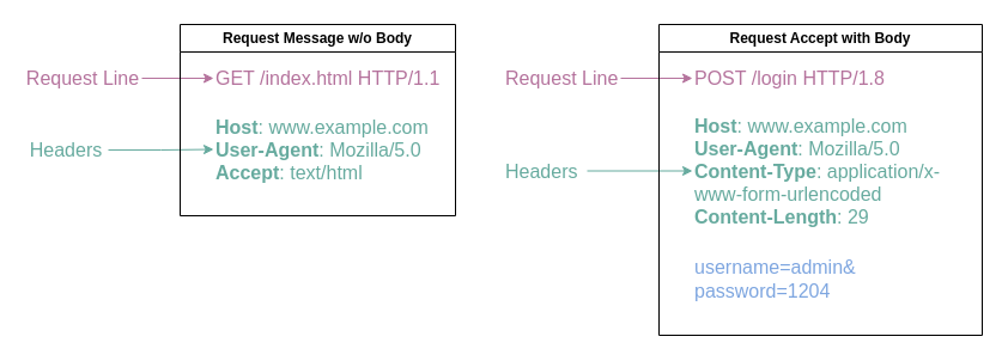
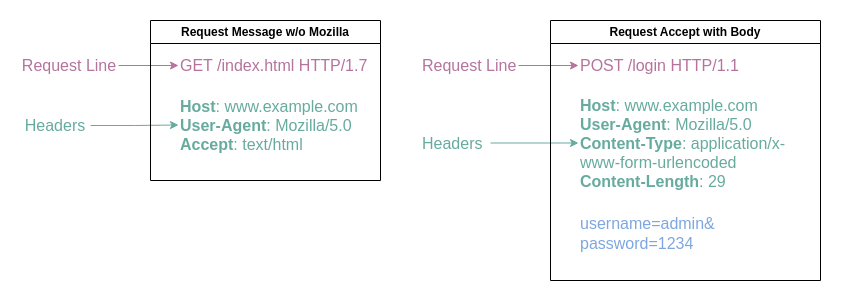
  <mxCell id="0" />
  <mxCell id="1" parent="0" />
  <mxCell id="2" value="" style="group" connectable="0" vertex="1" parent="1"><mxGeometry y="20" width="360" height="160" as="geometry" x="20" /></mxCell>
  <mxCell id="3" value="" style="edgeStyle=orthogonalEdgeStyle;rounded=0;orthogonalLoop=1;jettySize=auto;html=1;entryX=0;entryY=0.5;entryDx=0;entryDy=0;fontColor=#B5739D;strokeColor=#B5739D;" edge="1" parent="2" source="4" target="8"><mxGeometry relative="1" as="geometry"><mxPoint x="177" y="49" as="targetPoint" /></mxGeometry></mxCell>
  <mxCell id="4" value="&lt;font style=&quot;font-size: 16px; color: rgb(181, 115, 157);&quot;&gt;Request Line&lt;/font&gt;" style="text;html=1;align=center;verticalAlign=middle;whiteSpace=wrap;rounded=0;" vertex="1" parent="2"><mxGeometry y="30" width="98" height="30" as="geometry" /></mxCell>
  <mxCell id="5" value="" style="edgeStyle=orthogonalEdgeStyle;rounded=0;orthogonalLoop=1;jettySize=auto;html=1;strokeColor=#67AB9F;entryX=0;entryY=0.5;entryDx=0;entryDy=0;" edge="1" parent="2" source="6" target="9"><mxGeometry relative="1" as="geometry"><mxPoint x="160" y="105" as="targetPoint" /></mxGeometry></mxCell>
  <mxCell id="6" value="&lt;font style=&quot;font-size: 16px; color: rgb(103, 171, 159);&quot;&gt;Headers&lt;/font&gt;" style="text;html=1;align=center;verticalAlign=middle;whiteSpace=wrap;rounded=0;" vertex="1" parent="2"><mxGeometry y="90" width="70" height="30" as="geometry" /></mxCell>
- <mxCell id="7" value="Request Message w/o Body" style="swimlane;whiteSpace=wrap;html=1;" vertex="1" parent="2"><mxGeometry x="130" width="230" height="160" as="geometry"><mxRectangle x="150" y="90" width="190" height="30" as="alternateBounds" /></mxGeometry></mxCell>
- <mxCell id="8" value="&lt;font style=&quot;font-size: 16px; color: rgb(181, 115, 157);&quot;&gt;GET /index.html HTTP/1.1&lt;/font&gt;" style="text;html=1;align=left;verticalAlign=middle;whiteSpace=wrap;rounded=0;labelPosition=center;verticalLabelPosition=middle;" vertex="1" parent="7"><mxGeometry x="28" y="22.5" width="194" height="45" as="geometry" /></mxCell>
+ <mxCell id="7" value="Request Message w/o Mozilla" style="swimlane;whiteSpace=wrap;html=1;" vertex="1" parent="2"><mxGeometry x="130" width="230" height="160" as="geometry"><mxRectangle x="150" y="90" width="190" height="30" as="alternateBounds" /></mxGeometry></mxCell>
+ <mxCell id="8" value="&lt;font style=&quot;font-size: 16px; color: rgb(181, 115, 157);&quot;&gt;GET /index.html HTTP/1.7&lt;/font&gt;" style="text;html=1;align=left;verticalAlign=middle;whiteSpace=wrap;rounded=0;labelPosition=center;verticalLabelPosition=middle;" vertex="1" parent="7"><mxGeometry x="28" y="22.5" width="194" height="45" as="geometry" /></mxCell>
  <mxCell id="9" value="&lt;span style=&quot;color: rgb(103, 171, 159); background-color: transparent; font-size: 16px;&quot;&gt;&lt;b&gt;Host&lt;/b&gt;: www.example.com&lt;br&gt;&lt;/span&gt;&lt;span style=&quot;color: rgb(103, 171, 159); background-color: transparent; font-size: 16px;&quot;&gt;&lt;b&gt;User-Agent&lt;/b&gt;: Mozilla/5.0&lt;br&gt;&lt;/span&gt;&lt;font style=&quot;color: rgb(103, 171, 159); font-size: 16px;&quot;&gt;&lt;b&gt;Accept&lt;/b&gt;: text/html&lt;/font&gt;" style="text;html=1;align=left;verticalAlign=middle;whiteSpace=wrap;rounded=0;" vertex="1" parent="7"><mxGeometry x="28" y="67.5" width="194" height="74" as="geometry" /></mxCell>
  <mxCell id="10" value="" style="group" connectable="0" vertex="1" parent="1"><mxGeometry x="420" y="20" width="400" height="260" as="geometry" /></mxCell>
  <mxCell id="11" value="" style="edgeStyle=orthogonalEdgeStyle;rounded=0;orthogonalLoop=1;jettySize=auto;html=1;entryX=0;entryY=0.5;entryDx=0;entryDy=0;fontColor=#B5739D;strokeColor=#B5739D;" edge="1" parent="10" source="12" target="17"><mxGeometry relative="1" as="geometry"><mxPoint x="177" y="49" as="targetPoint" /></mxGeometry></mxCell>
  <mxCell id="12" value="&lt;font style=&quot;font-size: 16px; color: rgb(181, 115, 157);&quot;&gt;Request Line&lt;/font&gt;" style="text;html=1;align=left;verticalAlign=middle;whiteSpace=wrap;rounded=0;" vertex="1" parent="10"><mxGeometry y="30" width="98" height="30" as="geometry" /></mxCell>
  <mxCell id="13" value="" style="edgeStyle=orthogonalEdgeStyle;rounded=0;orthogonalLoop=1;jettySize=auto;html=1;strokeColor=#67AB9F;entryX=0;entryY=0.5;entryDx=0;entryDy=0;" edge="1" parent="10" source="14" target="16"><mxGeometry relative="1" as="geometry"><mxPoint x="160" y="105" as="targetPoint" /></mxGeometry></mxCell>
  <mxCell id="14" value="&lt;font style=&quot;font-size: 16px; color: rgb(103, 171, 159);&quot;&gt;Headers&lt;/font&gt;" style="text;html=1;align=left;verticalAlign=middle;whiteSpace=wrap;rounded=0;" vertex="1" parent="10"><mxGeometry y="107.5" width="70" height="30" as="geometry" /></mxCell>
  <mxCell id="15" value="Request Accept with Body" style="swimlane;whiteSpace=wrap;html=1;" vertex="1" parent="10"><mxGeometry x="130" width="270" height="260" as="geometry"><mxRectangle x="150" y="90" width="190" height="30" as="alternateBounds" /></mxGeometry></mxCell>
  <mxCell id="16" value="&lt;div&gt;&lt;font style=&quot;color: rgb(103, 171, 159); font-size: 16px;&quot;&gt;&lt;span class=&quot;hljs-section&quot;&gt;&lt;b&gt;Host&lt;/b&gt;: www.example.com&lt;/span&gt;&lt;br&gt;&lt;span class=&quot;hljs-section&quot;&gt;&lt;b&gt;User-Agent&lt;/b&gt;: Mozilla/5.0&lt;/span&gt;&lt;br&gt;&lt;span class=&quot;hljs-section&quot;&gt;&lt;b&gt;Content-Type&lt;/b&gt;: application/x-www-form-urlencoded&lt;/span&gt;&lt;br&gt;&lt;span class=&quot;hljs-section&quot;&gt;&lt;b&gt;Content-Length&lt;/b&gt;: 29&lt;/span&gt;&lt;/font&gt;&lt;/div&gt;" style="text;html=1;align=left;verticalAlign=middle;whiteSpace=wrap;rounded=0;" vertex="1" parent="15"><mxGeometry x="28" y="67.5" width="214" height="110" as="geometry" /></mxCell>
- <mxCell id="17" value="&lt;font style=&quot;font-size: 16px; color: rgb(181, 115, 157);&quot;&gt;POST /login HTTP/1.8&lt;/font&gt;" style="text;html=1;align=left;verticalAlign=middle;whiteSpace=wrap;rounded=0;labelPosition=center;verticalLabelPosition=middle;" vertex="1" parent="15"><mxGeometry x="28" y="22.5" width="194" height="45" as="geometry" /></mxCell>
- <mxCell id="18" value="&lt;font style=&quot;font-size: 16px; color: rgb(126, 166, 224);&quot;&gt;username=admin&amp;amp;&lt;/font&gt;&lt;div&gt;&lt;font style=&quot;font-size: 16px; color: rgb(126, 166, 224);&quot;&gt;password=1204&lt;/font&gt;&lt;/div&gt;" style="text;html=1;align=left;verticalAlign=middle;whiteSpace=wrap;rounded=0;labelPosition=center;verticalLabelPosition=middle;" vertex="1" parent="15"><mxGeometry x="28" y="190" width="194" height="45" as="geometry" /></mxCell>
+ <mxCell id="17" value="&lt;font style=&quot;font-size: 16px; color: rgb(181, 115, 157);&quot;&gt;POST /login HTTP/1.1&lt;/font&gt;" style="text;html=1;align=left;verticalAlign=middle;whiteSpace=wrap;rounded=0;labelPosition=center;verticalLabelPosition=middle;" vertex="1" parent="15"><mxGeometry x="28" y="22.5" width="194" height="45" as="geometry" /></mxCell>
+ <mxCell id="18" value="&lt;font style=&quot;font-size: 16px; color: rgb(126, 166, 224);&quot;&gt;username=admin&amp;amp;&lt;/font&gt;&lt;div&gt;&lt;font style=&quot;font-size: 16px; color: rgb(126, 166, 224);&quot;&gt;password=1234&lt;/font&gt;&lt;/div&gt;" style="text;html=1;align=left;verticalAlign=middle;whiteSpace=wrap;rounded=0;labelPosition=center;verticalLabelPosition=middle;" vertex="1" parent="15"><mxGeometry x="28" y="190" width="194" height="45" as="geometry" /></mxCell>
